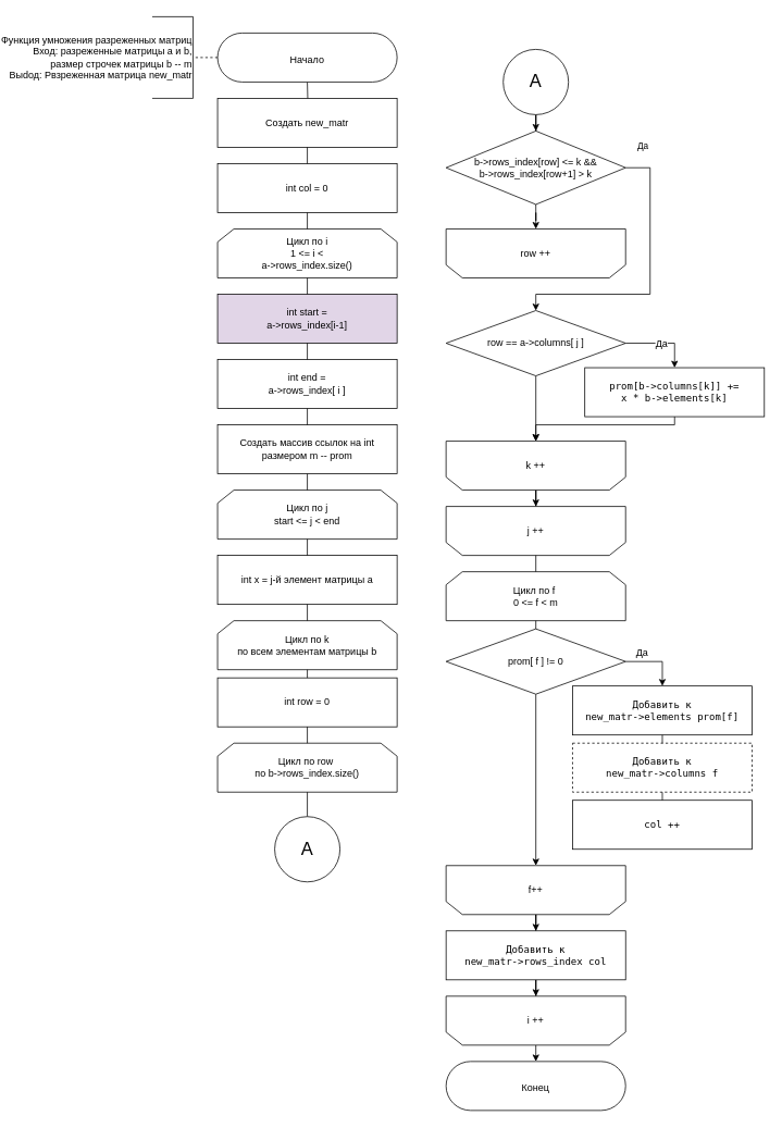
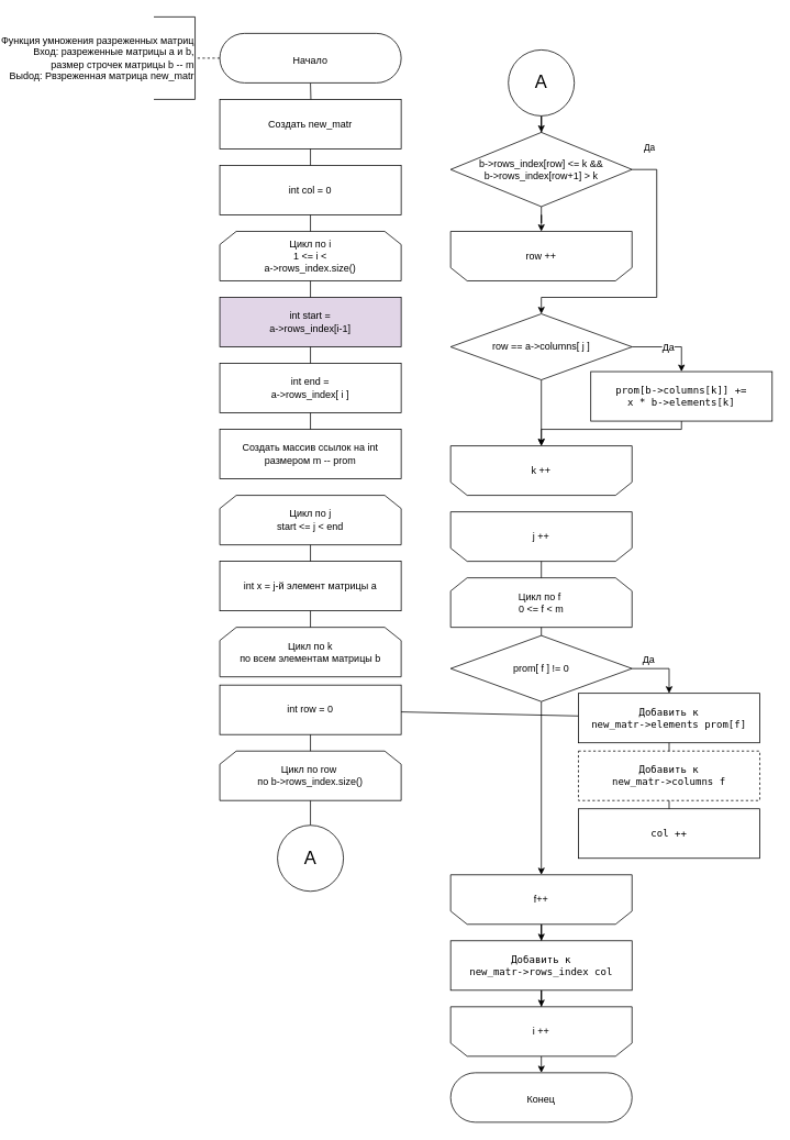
  <mxCell id="0" />
  <mxCell id="1" parent="0" />
  <mxCell id="2" style="edgeStyle=orthogonalEdgeStyle;rounded=0;orthogonalLoop=1;jettySize=auto;html=1;fontSize=12;fontColor=#000000;" edge="1" parent="1" target="5"><mxGeometry relative="1" as="geometry"><mxPoint x="210" y="100" as="sourcePoint" /></mxGeometry></mxCell>
  <mxCell id="3" value="Функция умножения разреженных матриц&lt;br&gt;Вход: разреженные матрицы a и b,&lt;br&gt;&amp;nbsp;размер строчек матрицы b -- m&lt;br&gt;Выdод: Рвзреженная матрица new_matr" style="strokeWidth=1;html=1;shape=mxgraph.flowchart.annotation_1;align=right;pointerEvents=1;direction=west;" vertex="1" parent="1"><mxGeometry x="20" y="20" width="50" height="100" as="geometry" /></mxCell>
  <mxCell id="4" value="" style="endArrow=none;dashed=1;html=1;rounded=0;entryX=0;entryY=0.5;entryDx=0;entryDy=0;entryPerimeter=0;exitX=0;exitY=0.5;exitDx=0;exitDy=0;" edge="1" parent="1" source="62" target="3"><mxGeometry width="50" height="50" relative="1" as="geometry"><mxPoint x="100" y="80" as="sourcePoint" /><mxPoint x="390" y="390" as="targetPoint" /></mxGeometry></mxCell>
  <mxCell id="5" value="Создать new_matr" style="rounded=0;whiteSpace=wrap;html=1;strokeWidth=1;" vertex="1" parent="1"><mxGeometry x="100" y="120" width="220" height="60" as="geometry" /></mxCell>
  <mxCell id="6" value="int col = 0" style="rounded=0;whiteSpace=wrap;html=1;strokeWidth=1;" vertex="1" parent="1"><mxGeometry x="100" y="200" width="220" height="60" as="geometry" /></mxCell>
  <mxCell id="7" value="Цикл по i&lt;br&gt;1 &amp;lt;= i &amp;lt; &lt;br&gt;a-&amp;gt;rows_index.size()" style="shape=loopLimit;whiteSpace=wrap;html=1;shadow=0;sketch=0;strokeWidth=1;gradientColor=none;" vertex="1" parent="1"><mxGeometry x="100" y="280" width="220" height="60" as="geometry" /></mxCell>
  <mxCell id="8" value="int start = &lt;br&gt;a-&amp;gt;rows_index[i-1]" style="rounded=0;whiteSpace=wrap;html=1;strokeWidth=1;fillColor=#e1d5e7;" vertex="1" parent="1"><mxGeometry x="100" y="360" width="220" height="60" as="geometry" /></mxCell>
  <mxCell id="9" value="int end = &lt;br&gt;a-&amp;gt;rows_index[ i ]" style="rounded=0;whiteSpace=wrap;html=1;strokeWidth=1;" vertex="1" parent="1"><mxGeometry x="100" y="440" width="220" height="60" as="geometry" /></mxCell>
  <mxCell id="10" value="Создать массив ссылок на int размером m -- prom" style="rounded=0;whiteSpace=wrap;html=1;strokeWidth=1;" vertex="1" parent="1"><mxGeometry x="100" y="520" width="220" height="60" as="geometry" /></mxCell>
  <mxCell id="11" value="Цикл по j&lt;br&gt;start &amp;lt;= j &amp;lt; end" style="shape=loopLimit;whiteSpace=wrap;html=1;shadow=0;sketch=0;strokeWidth=1;gradientColor=none;" vertex="1" parent="1"><mxGeometry x="100" y="600" width="220" height="60" as="geometry" /></mxCell>
  <mxCell id="12" value="int x = j-й элемент матрицы a" style="rounded=0;whiteSpace=wrap;html=1;strokeWidth=1;" vertex="1" parent="1"><mxGeometry x="100" y="680" width="220" height="60" as="geometry" /></mxCell>
  <mxCell id="13" value="Цикл по k&lt;br&gt;по всем элементам матрицы b" style="shape=loopLimit;whiteSpace=wrap;html=1;shadow=0;sketch=0;strokeWidth=1;gradientColor=none;" vertex="1" parent="1"><mxGeometry x="100" y="760" width="220" height="60" as="geometry" /></mxCell>
  <mxCell id="14" value="int row = 0" style="rounded=0;whiteSpace=wrap;html=1;strokeWidth=1;" vertex="1" parent="1"><mxGeometry x="100" y="830" width="220" height="60" as="geometry" /></mxCell>
  <mxCell id="15" value="Цикл по row&amp;nbsp;&lt;br&gt;по b-&amp;gt;rows_index.size()" style="shape=loopLimit;whiteSpace=wrap;html=1;shadow=0;sketch=0;strokeWidth=1;gradientColor=none;" vertex="1" parent="1"><mxGeometry x="100" y="910" width="220" height="60" as="geometry" /></mxCell>
  <mxCell id="16" value="" style="endArrow=none;html=1;rounded=0;entryX=0.5;entryY=1;entryDx=0;entryDy=0;exitX=0.5;exitY=0;exitDx=0;exitDy=0;" edge="1" parent="1" target="15"><mxGeometry width="50" height="50" relative="1" as="geometry"><mxPoint x="210" y="1000" as="sourcePoint" /><mxPoint x="280" y="960" as="targetPoint" /></mxGeometry></mxCell>
  <mxCell id="17" value="" style="endArrow=none;html=1;rounded=0;fontSize=12;fontColor=#000000;entryX=0.5;entryY=1;entryDx=0;entryDy=0;exitX=0.5;exitY=0;exitDx=0;exitDy=0;" edge="1" parent="1" source="6" target="5"><mxGeometry width="50" height="50" relative="1" as="geometry"><mxPoint x="250" y="480" as="sourcePoint" /><mxPoint x="300" y="430" as="targetPoint" /></mxGeometry></mxCell>
  <mxCell id="18" value="" style="endArrow=none;html=1;rounded=0;fontSize=12;fontColor=#000000;entryX=0.5;entryY=1;entryDx=0;entryDy=0;exitX=0.5;exitY=0;exitDx=0;exitDy=0;" edge="1" parent="1" source="7" target="6"><mxGeometry width="50" height="50" relative="1" as="geometry"><mxPoint x="250" y="480" as="sourcePoint" /><mxPoint x="300" y="430" as="targetPoint" /></mxGeometry></mxCell>
  <mxCell id="19" value="" style="endArrow=none;html=1;rounded=0;fontSize=12;fontColor=#000000;entryX=0.5;entryY=1;entryDx=0;entryDy=0;exitX=0.5;exitY=0;exitDx=0;exitDy=0;" edge="1" parent="1" source="8" target="7"><mxGeometry width="50" height="50" relative="1" as="geometry"><mxPoint x="250" y="480" as="sourcePoint" /><mxPoint x="300" y="430" as="targetPoint" /></mxGeometry></mxCell>
  <mxCell id="20" value="" style="endArrow=none;html=1;rounded=0;fontSize=12;fontColor=#000000;entryX=0.5;entryY=1;entryDx=0;entryDy=0;exitX=0.5;exitY=0;exitDx=0;exitDy=0;" edge="1" parent="1" source="9" target="8"><mxGeometry width="50" height="50" relative="1" as="geometry"><mxPoint x="250" y="480" as="sourcePoint" /><mxPoint x="300" y="430" as="targetPoint" /></mxGeometry></mxCell>
  <mxCell id="21" value="" style="endArrow=none;html=1;rounded=0;fontSize=12;fontColor=#000000;entryX=0.5;entryY=1;entryDx=0;entryDy=0;exitX=0.5;exitY=0;exitDx=0;exitDy=0;" edge="1" parent="1" source="10" target="9"><mxGeometry width="50" height="50" relative="1" as="geometry"><mxPoint x="250" y="720" as="sourcePoint" /><mxPoint x="300" y="670" as="targetPoint" /></mxGeometry></mxCell>
- <mxCell id="22" value="" style="endArrow=none;html=1;rounded=0;fontSize=12;fontColor=#000000;entryX=0.5;entryY=1;entryDx=0;entryDy=0;exitX=0.5;exitY=0;exitDx=0;exitDy=0;" edge="1" parent="1" source="11" target="10"><mxGeometry width="50" height="50" relative="1" as="geometry"><mxPoint x="250" y="540" as="sourcePoint" /><mxPoint x="300" y="490" as="targetPoint" /></mxGeometry></mxCell>
  <mxCell id="23" value="" style="endArrow=none;html=1;rounded=0;fontSize=12;fontColor=#000000;entryX=0.5;entryY=1;entryDx=0;entryDy=0;exitX=0.5;exitY=0;exitDx=0;exitDy=0;" edge="1" parent="1" source="12" target="11"><mxGeometry width="50" height="50" relative="1" as="geometry"><mxPoint x="250" y="540" as="sourcePoint" /><mxPoint x="300" y="490" as="targetPoint" /></mxGeometry></mxCell>
  <mxCell id="24" value="" style="endArrow=none;html=1;rounded=0;fontSize=12;fontColor=#000000;entryX=0.5;entryY=1;entryDx=0;entryDy=0;exitX=0.5;exitY=0;exitDx=0;exitDy=0;" edge="1" parent="1" source="13" target="12"><mxGeometry width="50" height="50" relative="1" as="geometry"><mxPoint x="250" y="840" as="sourcePoint" /><mxPoint x="300" y="790" as="targetPoint" /></mxGeometry></mxCell>
- <mxCell id="25" value="" style="endArrow=none;html=1;rounded=0;fontSize=12;fontColor=#000000;entryX=0.5;entryY=1;entryDx=0;entryDy=0;" edge="1" parent="1" source="14" target="13"><mxGeometry width="50" height="50" relative="1" as="geometry"><mxPoint x="250" y="840" as="sourcePoint" /><mxPoint x="300" y="790" as="targetPoint" /></mxGeometry></mxCell>
+ <mxCell id="25" value="" style="endArrow=none;html=1;rounded=0;fontSize=12;fontColor=#000000;" edge="1" parent="1" source="14" target="41"><mxGeometry width="50" height="50" relative="1" as="geometry"><mxPoint x="250" y="840" as="sourcePoint" /><mxPoint x="300" y="790" as="targetPoint" /></mxGeometry></mxCell>
  <mxCell id="26" value="" style="endArrow=none;html=1;rounded=0;fontSize=12;fontColor=#000000;entryX=0.5;entryY=1;entryDx=0;entryDy=0;exitX=0.5;exitY=0;exitDx=0;exitDy=0;" edge="1" parent="1" source="15" target="14"><mxGeometry width="50" height="50" relative="1" as="geometry"><mxPoint x="260" y="1040" as="sourcePoint" /><mxPoint x="310" y="990" as="targetPoint" /></mxGeometry></mxCell>
  <mxCell id="27" value="row ++" style="shape=loopLimit;whiteSpace=wrap;html=1;shadow=0;sketch=0;strokeWidth=1;gradientColor=none;flipV=1;" vertex="1" parent="1"><mxGeometry x="380" y="280" width="220" height="60" as="geometry" /></mxCell>
  <mxCell id="28" style="edgeStyle=orthogonalEdgeStyle;rounded=0;orthogonalLoop=1;jettySize=auto;html=1;entryX=0.5;entryY=0;entryDx=0;entryDy=0;" edge="1" parent="1" source="31" target="35"><mxGeometry relative="1" as="geometry"><mxPoint x="571" y="420" as="targetPoint" /><Array as="points"><mxPoint x="630" y="205" /><mxPoint x="630" y="360" /><mxPoint x="490" y="360" /></Array></mxGeometry></mxCell>
  <mxCell id="29" value="Да" style="edgeLabel;html=1;align=center;verticalAlign=middle;resizable=0;points=[];" vertex="1" connectable="0" parent="28"><mxGeometry x="-0.574" y="-4" relative="1" as="geometry"><mxPoint x="-6" y="-70" as="offset" /></mxGeometry></mxCell>
  <mxCell id="30" style="edgeStyle=orthogonalEdgeStyle;rounded=0;orthogonalLoop=1;jettySize=auto;html=1;entryX=0.5;entryY=0;entryDx=0;entryDy=0;" edge="1" parent="1" source="31" target="27"><mxGeometry relative="1" as="geometry" /></mxCell>
  <mxCell id="31" value="b-&amp;gt;rows_index[row] &amp;lt;= k &amp;amp;&amp;amp;&lt;br&gt;b-&amp;gt;rows_index[row+1] &amp;gt; k" style="rhombus;whiteSpace=wrap;html=1;strokeWidth=1;" vertex="1" parent="1"><mxGeometry x="380" y="160" width="220" height="90" as="geometry" /></mxCell>
  <mxCell id="32" style="edgeStyle=orthogonalEdgeStyle;rounded=0;orthogonalLoop=1;jettySize=auto;html=1;entryX=0.5;entryY=0;entryDx=0;entryDy=0;fontSize=12;fontColor=#000000;" edge="1" parent="1" source="35" target="47"><mxGeometry relative="1" as="geometry"><Array as="points"><mxPoint x="660" y="420" /></Array></mxGeometry></mxCell>
  <mxCell id="33" value="Да" style="edgeLabel;html=1;align=center;verticalAlign=middle;resizable=0;points=[];fontSize=12;fontColor=#000000;" vertex="1" connectable="0" parent="32"><mxGeometry x="-0.034" relative="1" as="geometry"><mxPoint as="offset" /></mxGeometry></mxCell>
  <mxCell id="34" style="edgeStyle=orthogonalEdgeStyle;rounded=0;orthogonalLoop=1;jettySize=auto;html=1;entryX=0.5;entryY=0;entryDx=0;entryDy=0;fontSize=12;fontColor=#000000;" edge="1" parent="1" source="35" target="49"><mxGeometry relative="1" as="geometry" /></mxCell>
  <mxCell id="35" value="row == a-&amp;gt;columns[ j ]" style="rhombus;whiteSpace=wrap;html=1;strokeWidth=1;" vertex="1" parent="1"><mxGeometry x="380" y="380" width="220" height="80" as="geometry" /></mxCell>
  <mxCell id="36" value="Цикл по f&amp;nbsp;&lt;br&gt;0 &amp;lt;= f &amp;lt; m" style="shape=loopLimit;whiteSpace=wrap;html=1;shadow=0;sketch=0;strokeWidth=1;gradientColor=none;" vertex="1" parent="1"><mxGeometry x="380" y="700" width="220" height="60" as="geometry" /></mxCell>
  <mxCell id="37" style="edgeStyle=orthogonalEdgeStyle;rounded=0;orthogonalLoop=1;jettySize=auto;html=1;entryX=0.5;entryY=0;entryDx=0;entryDy=0;fontSize=12;fontColor=#000000;" edge="1" parent="1" source="39" target="41"><mxGeometry relative="1" as="geometry"><Array as="points"><mxPoint x="645" y="810" /></Array></mxGeometry></mxCell>
  <mxCell id="38" style="edgeStyle=orthogonalEdgeStyle;rounded=0;orthogonalLoop=1;jettySize=auto;html=1;entryX=0.5;entryY=0;entryDx=0;entryDy=0;fontSize=12;fontColor=#000000;" edge="1" parent="1" source="39" target="45"><mxGeometry relative="1" as="geometry" /></mxCell>
  <mxCell id="39" value="prom[ f ] != 0" style="rhombus;whiteSpace=wrap;html=1;strokeWidth=1;" vertex="1" parent="1"><mxGeometry x="380" y="770" width="220" height="80" as="geometry" /></mxCell>
  <mxCell id="40" value="&lt;p style=&quot;font-family: &amp;quot;Droid Sans Mono&amp;quot;, &amp;quot;monospace&amp;quot;, monospace; line-height: 19px;&quot;&gt;&lt;br&gt;&lt;/p&gt;" style="text;html=1;align=center;verticalAlign=middle;resizable=0;points=[];autosize=1;strokeColor=none;fillColor=none;" vertex="1" parent="1"><mxGeometry x="750" y="810" width="20" height="60" as="geometry" /></mxCell>
  <mxCell id="41" value="&lt;span style=&quot;font-family: &amp;quot;Droid Sans Mono&amp;quot;, &amp;quot;monospace&amp;quot;, monospace;&quot;&gt;Добавить к &lt;br&gt;new_matr-&amp;gt;elements prom[f]&lt;/span&gt;" style="rounded=0;whiteSpace=wrap;html=1;labelBackgroundColor=#FFFFFF;strokeWidth=1;fontSize=12;fontColor=#000000;" vertex="1" parent="1"><mxGeometry x="535" y="840" width="220" height="60" as="geometry" /></mxCell>
  <mxCell id="42" value="&lt;span style=&quot;font-family: &amp;quot;Droid Sans Mono&amp;quot;, &amp;quot;monospace&amp;quot;, monospace;&quot;&gt;Добавить к &lt;br&gt;new_matr-&amp;gt;columns f&lt;/span&gt;" style="rounded=0;whiteSpace=wrap;html=1;labelBackgroundColor=#FFFFFF;strokeWidth=1;fontSize=12;fontColor=#000000;dashed=1;" vertex="1" parent="1"><mxGeometry x="535" y="910" width="220" height="60" as="geometry" /></mxCell>
  <mxCell id="43" value="&lt;font face=&quot;Droid Sans Mono, monospace, monospace&quot;&gt;col ++&lt;/font&gt;" style="rounded=0;whiteSpace=wrap;html=1;labelBackgroundColor=#FFFFFF;strokeWidth=1;fontSize=12;fontColor=#000000;" vertex="1" parent="1"><mxGeometry x="535" y="980" width="220" height="60" as="geometry" /></mxCell>
  <mxCell id="44" style="edgeStyle=orthogonalEdgeStyle;rounded=0;orthogonalLoop=1;jettySize=auto;html=1;fontSize=12;fontColor=#000000;" edge="1" parent="1" source="45" target="51"><mxGeometry relative="1" as="geometry" /></mxCell>
  <mxCell id="45" value="f++" style="shape=loopLimit;whiteSpace=wrap;html=1;shadow=0;sketch=0;strokeWidth=1;gradientColor=none;flipV=1;" vertex="1" parent="1"><mxGeometry x="380" y="1060" width="220" height="60" as="geometry" /></mxCell>
  <mxCell id="46" style="edgeStyle=orthogonalEdgeStyle;rounded=0;orthogonalLoop=1;jettySize=auto;html=1;entryX=0.5;entryY=0;entryDx=0;entryDy=0;fontSize=12;fontColor=#000000;" edge="1" parent="1" source="47" target="49"><mxGeometry relative="1" as="geometry"><Array as="points"><mxPoint x="660" y="520" /><mxPoint x="490" y="520" /></Array></mxGeometry></mxCell>
  <mxCell id="47" value="&lt;span style=&quot;font-family: &amp;quot;Droid Sans Mono&amp;quot;, &amp;quot;monospace&amp;quot;, monospace;&quot;&gt;prom[b-&amp;gt;columns[k]] +=&lt;br&gt;x * b-&amp;gt;elements[k]&lt;/span&gt;" style="rounded=0;whiteSpace=wrap;html=1;labelBackgroundColor=#FFFFFF;strokeWidth=1;fontSize=12;fontColor=#000000;" vertex="1" parent="1"><mxGeometry x="550" y="450" width="220" height="60" as="geometry" /></mxCell>
- <mxCell id="48" style="edgeStyle=orthogonalEdgeStyle;rounded=0;orthogonalLoop=1;jettySize=auto;html=1;entryX=0.5;entryY=0;entryDx=0;entryDy=0;fontSize=12;fontColor=#000000;" edge="1" parent="1" source="49" target="52"><mxGeometry relative="1" as="geometry" /></mxCell>
  <mxCell id="49" value="k ++" style="shape=loopLimit;whiteSpace=wrap;html=1;shadow=0;sketch=0;strokeWidth=1;gradientColor=none;flipV=1;" vertex="1" parent="1"><mxGeometry x="380" y="540" width="220" height="60" as="geometry" /></mxCell>
  <mxCell id="50" style="edgeStyle=orthogonalEdgeStyle;rounded=0;orthogonalLoop=1;jettySize=auto;html=1;fontSize=12;fontColor=#000000;" edge="1" parent="1" source="51" target="54"><mxGeometry relative="1" as="geometry" /></mxCell>
  <mxCell id="51" value="&lt;span style=&quot;font-family: &amp;quot;Droid Sans Mono&amp;quot;, &amp;quot;monospace&amp;quot;, monospace;&quot;&gt;Добавить к &lt;br&gt;new_matr-&amp;gt;rows_index col&lt;/span&gt;" style="rounded=0;whiteSpace=wrap;html=1;labelBackgroundColor=#FFFFFF;strokeWidth=1;fontSize=12;fontColor=#000000;" vertex="1" parent="1"><mxGeometry x="380" y="1140" width="220" height="60" as="geometry" /></mxCell>
  <mxCell id="52" value="j ++" style="shape=loopLimit;whiteSpace=wrap;html=1;shadow=0;sketch=0;strokeWidth=1;gradientColor=none;flipV=1;" vertex="1" parent="1"><mxGeometry x="380" y="620" width="220" height="60" as="geometry" /></mxCell>
  <mxCell id="53" style="edgeStyle=orthogonalEdgeStyle;rounded=0;orthogonalLoop=1;jettySize=auto;html=1;fontSize=12;fontColor=#000000;" edge="1" parent="1" source="54"><mxGeometry relative="1" as="geometry"><mxPoint x="490" y="1300" as="targetPoint" /></mxGeometry></mxCell>
  <mxCell id="54" value="i ++" style="shape=loopLimit;whiteSpace=wrap;html=1;shadow=0;sketch=0;strokeWidth=1;gradientColor=none;flipV=1;" vertex="1" parent="1"><mxGeometry x="380" y="1220" width="220" height="60" as="geometry" /></mxCell>
  <mxCell id="55" value="" style="endArrow=none;html=1;rounded=0;fontSize=12;fontColor=#000000;entryX=0.5;entryY=1;entryDx=0;entryDy=0;exitX=0.5;exitY=0;exitDx=0;exitDy=0;" edge="1" parent="1" source="36" target="52"><mxGeometry width="50" height="50" relative="1" as="geometry"><mxPoint x="540" y="540" as="sourcePoint" /><mxPoint x="590" y="490" as="targetPoint" /></mxGeometry></mxCell>
  <mxCell id="56" value="" style="endArrow=none;html=1;rounded=0;fontSize=12;fontColor=#000000;entryX=0.5;entryY=1;entryDx=0;entryDy=0;exitX=0.5;exitY=0;exitDx=0;exitDy=0;" edge="1" parent="1" source="39" target="36"><mxGeometry width="50" height="50" relative="1" as="geometry"><mxPoint x="540" y="820" as="sourcePoint" /><mxPoint x="590" y="770" as="targetPoint" /></mxGeometry></mxCell>
  <mxCell id="57" value="" style="endArrow=none;html=1;rounded=0;fontSize=12;fontColor=#000000;entryX=0.5;entryY=1;entryDx=0;entryDy=0;exitX=0.5;exitY=0;exitDx=0;exitDy=0;" edge="1" parent="1" source="42" target="41"><mxGeometry width="50" height="50" relative="1" as="geometry"><mxPoint x="540" y="820" as="sourcePoint" /><mxPoint x="590" y="770" as="targetPoint" /></mxGeometry></mxCell>
  <mxCell id="58" value="" style="endArrow=none;html=1;rounded=0;fontSize=12;fontColor=#000000;entryX=0.5;entryY=1;entryDx=0;entryDy=0;exitX=0.5;exitY=0;exitDx=0;exitDy=0;" edge="1" parent="1" source="43" target="42"><mxGeometry width="50" height="50" relative="1" as="geometry"><mxPoint x="540" y="820" as="sourcePoint" /><mxPoint x="590" y="770" as="targetPoint" /></mxGeometry></mxCell>
  <mxCell id="59" value="&lt;font style=&quot;font-size: 22px;&quot;&gt;A&lt;/font&gt;" style="ellipse;whiteSpace=wrap;html=1;aspect=fixed;labelBackgroundColor=#FFFFFF;strokeWidth=1;fontSize=12;fontColor=#000000;" vertex="1" parent="1"><mxGeometry x="170" y="1000" width="80" height="80" as="geometry" /></mxCell>
  <mxCell id="60" style="edgeStyle=orthogonalEdgeStyle;rounded=0;orthogonalLoop=1;jettySize=auto;html=1;entryX=0.5;entryY=0;entryDx=0;entryDy=0;fontSize=22;fontColor=#000000;" edge="1" parent="1" source="61" target="31"><mxGeometry relative="1" as="geometry" /></mxCell>
  <mxCell id="61" value="&lt;font style=&quot;font-size: 22px;&quot;&gt;A&lt;/font&gt;" style="ellipse;whiteSpace=wrap;html=1;aspect=fixed;labelBackgroundColor=#FFFFFF;strokeWidth=1;fontSize=12;fontColor=#000000;" vertex="1" parent="1"><mxGeometry x="450" y="60" width="80" height="80" as="geometry" /></mxCell>
  <mxCell id="62" value="&lt;font style=&quot;font-size: 12px;&quot;&gt;Начало&lt;/font&gt;" style="rounded=1;whiteSpace=wrap;html=1;labelBackgroundColor=#FFFFFF;strokeWidth=1;fontSize=22;fontColor=#000000;arcSize=50;" vertex="1" parent="1"><mxGeometry x="100" y="40" width="220" height="60" as="geometry" /></mxCell>
  <mxCell id="63" value="&lt;font style=&quot;font-size: 12px;&quot;&gt;Конец&lt;/font&gt;" style="rounded=1;whiteSpace=wrap;html=1;labelBackgroundColor=#FFFFFF;strokeWidth=1;fontSize=22;fontColor=#000000;arcSize=50;" vertex="1" parent="1"><mxGeometry x="380" y="1300" width="220" height="60" as="geometry" /></mxCell>
  <mxCell id="64" value="Да" style="text;html=1;align=center;verticalAlign=middle;resizable=0;points=[];autosize=1;strokeColor=none;fillColor=none;fontSize=12;fontColor=#000000;" vertex="1" parent="1"><mxGeometry x="600" y="785" width="40" height="30" as="geometry" /></mxCell>
